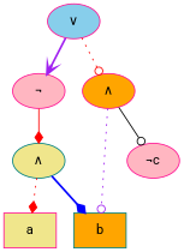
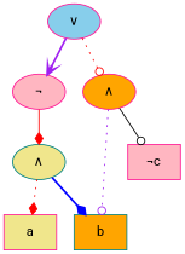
  digraph {
    fontname=Roboto
    node [shape=ellipse style=filled fillcolor=khaki color=deeppink fontname=Roboto]
    edge [color=red style=dotted arrowhead=diamond fontname=Roboto]
    n1 [label=a shape=box]
    n2 [label=b shape=box fillcolor=orange color=teal]
-   n3 [label="¬c" fillcolor=lightpink]
+   n3 [label="¬c" shape=box fillcolor=lightpink]
    n4 [label="∧" color=teal]
    n5 [label="¬" fillcolor=lightpink]
    n6 [label="∧" fillcolor=orange]
    n7 [label="∨" fillcolor=skyblue]
    n4 -> n1
    n4 -> n2 [color=blue style=bold]
    n5 -> n4 [style=solid]
    n6 -> n2 [color=purple arrowhead=odot]
    n6 -> n3 [color=black style=solid arrowhead=odot]
    n7 -> n5 [color=purple style=bold arrowhead=vee]
    n7 -> n6 [arrowhead=odot]
  }
